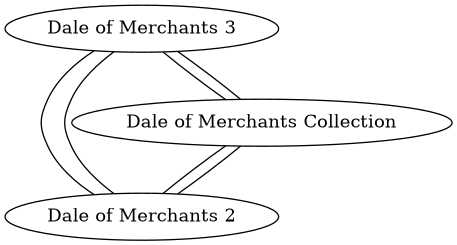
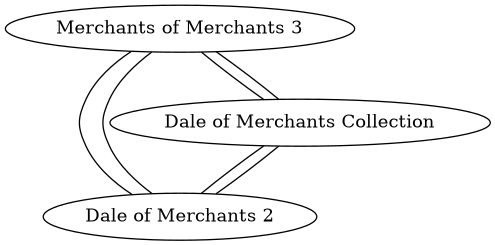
  graph {
    edge [weight=0.407957228805656]
    n1 [label="Dale of Merchants 2"]
    n2 [label="Dale of Merchants Collection"]
-   n3 [label="Dale of Merchants 3"]
+   n3 [label="Merchants of Merchants 3"]
    n2 -- n1
    n2 -- n1
    n3 -- n1 [weight=0.474002749803726]
    n3 -- n1 [weight=0.474002749803726]
    n3 -- n2 [weight=0.529586943946194]
    n3 -- n2 [weight=0.529586943946194]
  }
